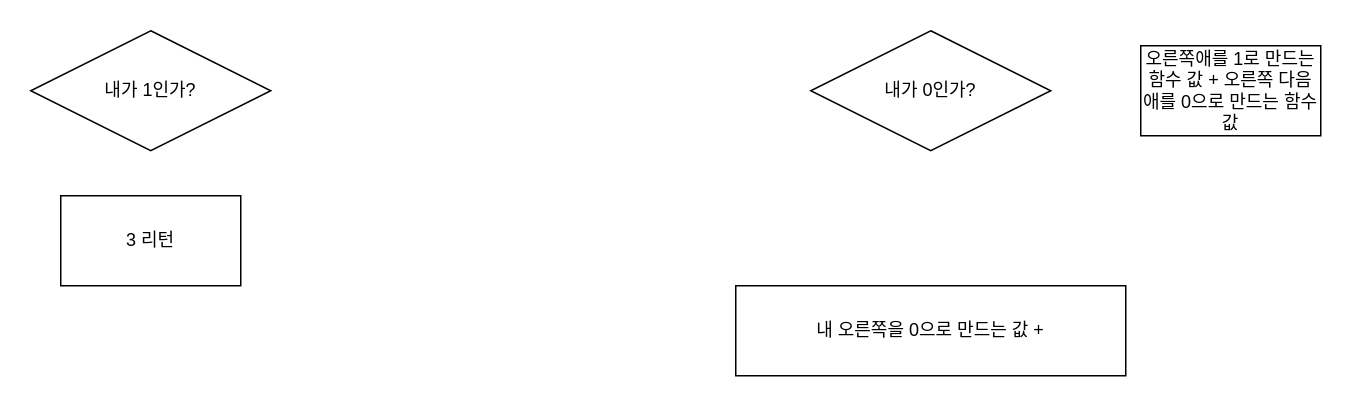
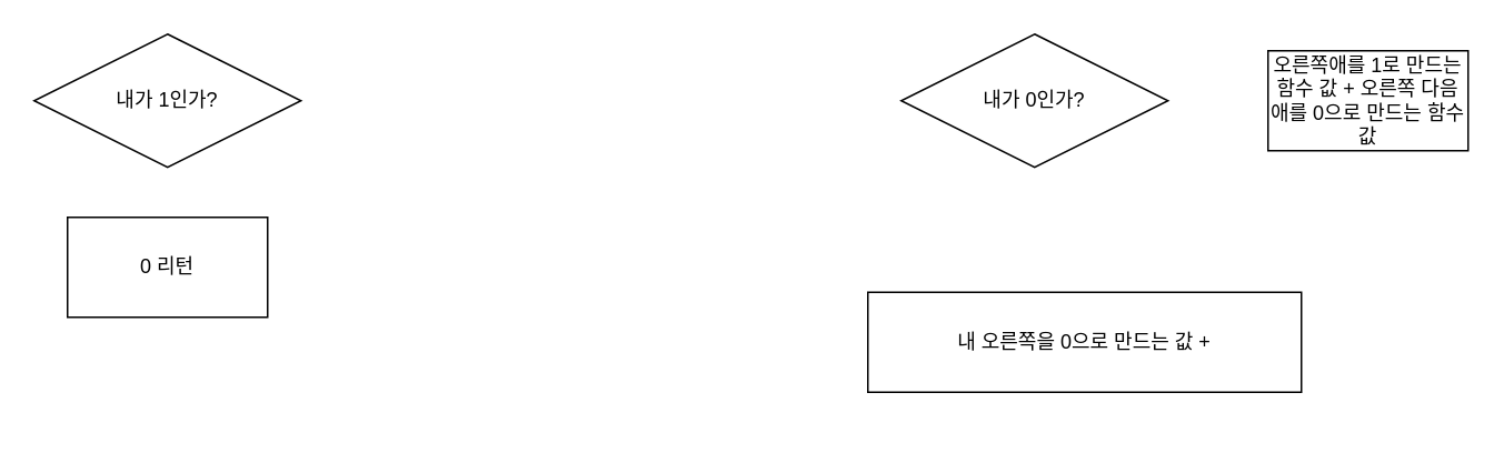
  <mxCell id="0" />
  <mxCell id="1" parent="0" />
  <mxCell id="2" value="내가 1인가?" style="rhombus;whiteSpace=wrap;html=1;" vertex="1" parent="1"><mxGeometry x="20" y="20" width="160" height="80" as="geometry" /></mxCell>
  <mxCell id="3" value="내가 0인가?" style="rhombus;whiteSpace=wrap;html=1;" vertex="1" parent="1"><mxGeometry x="540" y="20" width="160" height="80" as="geometry" /></mxCell>
- <mxCell id="4" value="3 리턴" style="rounded=0;whiteSpace=wrap;html=1;" vertex="1" parent="1"><mxGeometry x="40" y="130" width="120" height="60" as="geometry" /></mxCell>
+ <mxCell id="4" value="0 리턴" style="rounded=0;whiteSpace=wrap;html=1;" vertex="1" parent="1"><mxGeometry x="40" y="130" width="120" height="60" as="geometry" /></mxCell>
  <mxCell id="5" value="오른쪽애를 1로 만드는 함수 값 + 오른쪽 다음 애를 0으로 만드는 함수값" style="rounded=0;whiteSpace=wrap;html=1;" vertex="1" parent="1"><mxGeometry x="760" y="30" width="120" height="60" as="geometry" /></mxCell>
- <mxCell id="6" value="내 오른쪽을 0으로 만드는 값 +" style="whiteSpace=wrap;html=1;" vertex="1" parent="1"><mxGeometry x="490" y="190" width="260" height="60" as="geometry" /></mxCell>
+ <mxCell id="6" value="내 오른쪽을 0으로 만드는 값 +" style="whiteSpace=wrap;html=1;" vertex="1" parent="1"><mxGeometry x="520" y="175" width="260" height="60" as="geometry" /></mxCell>
